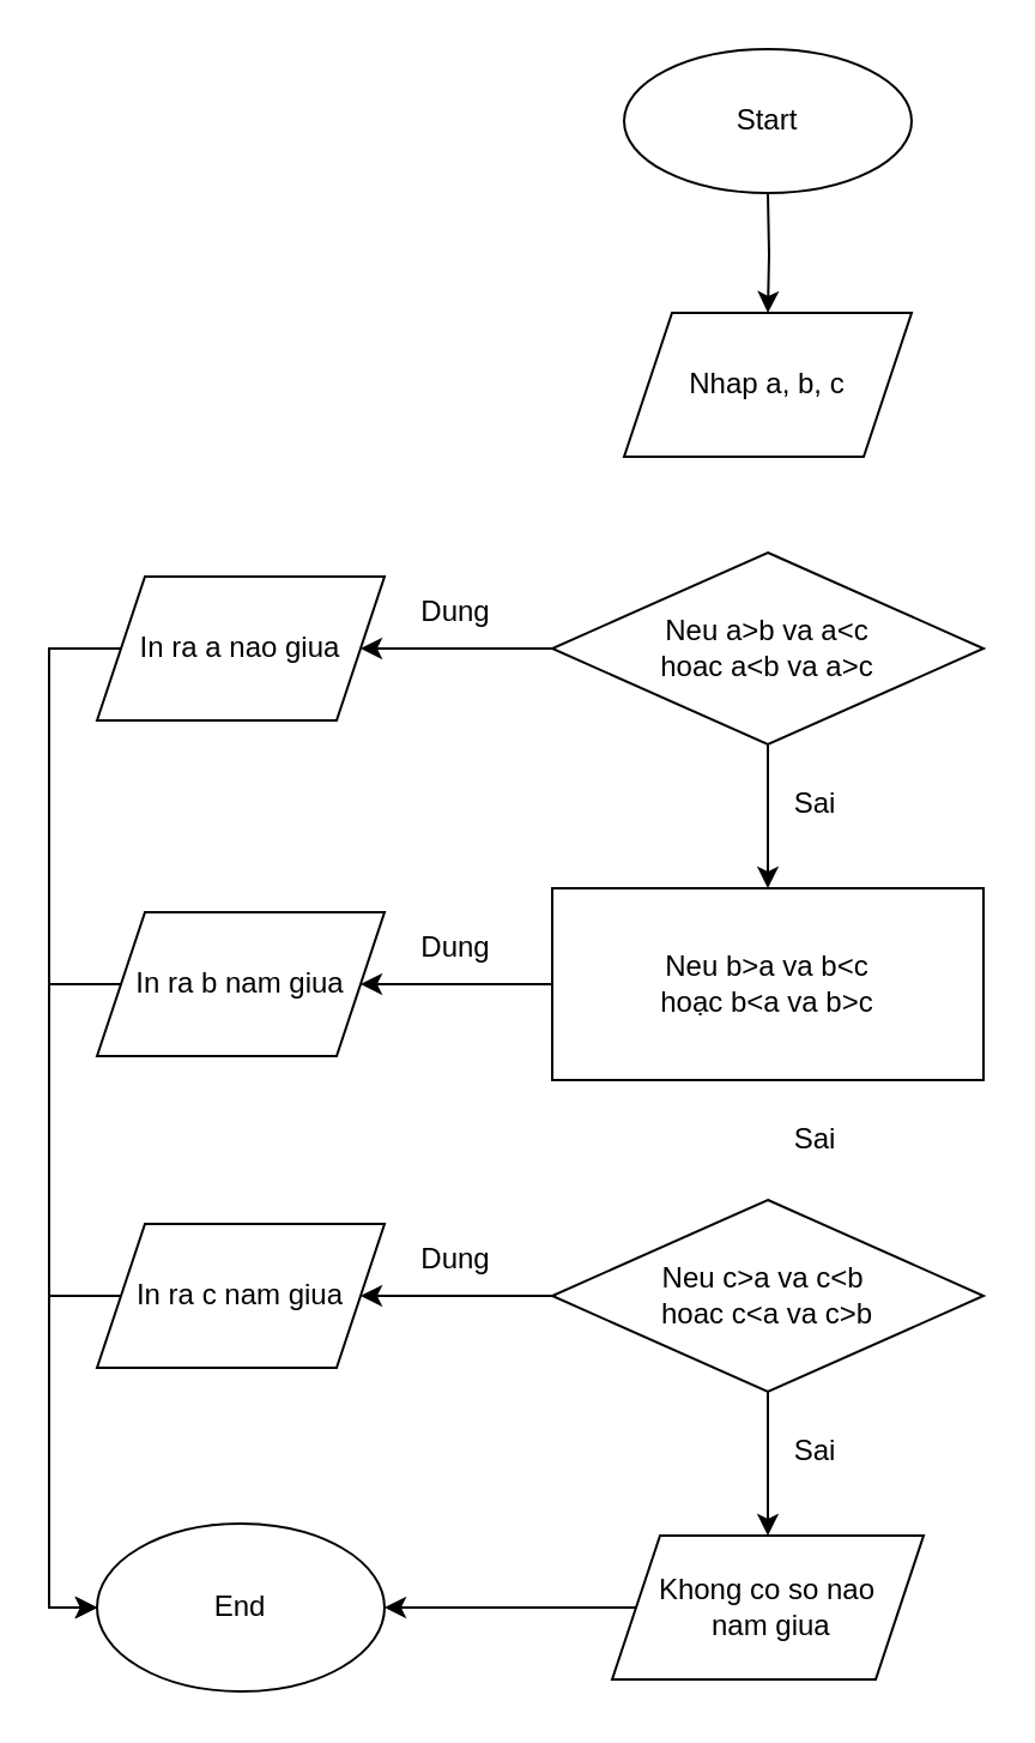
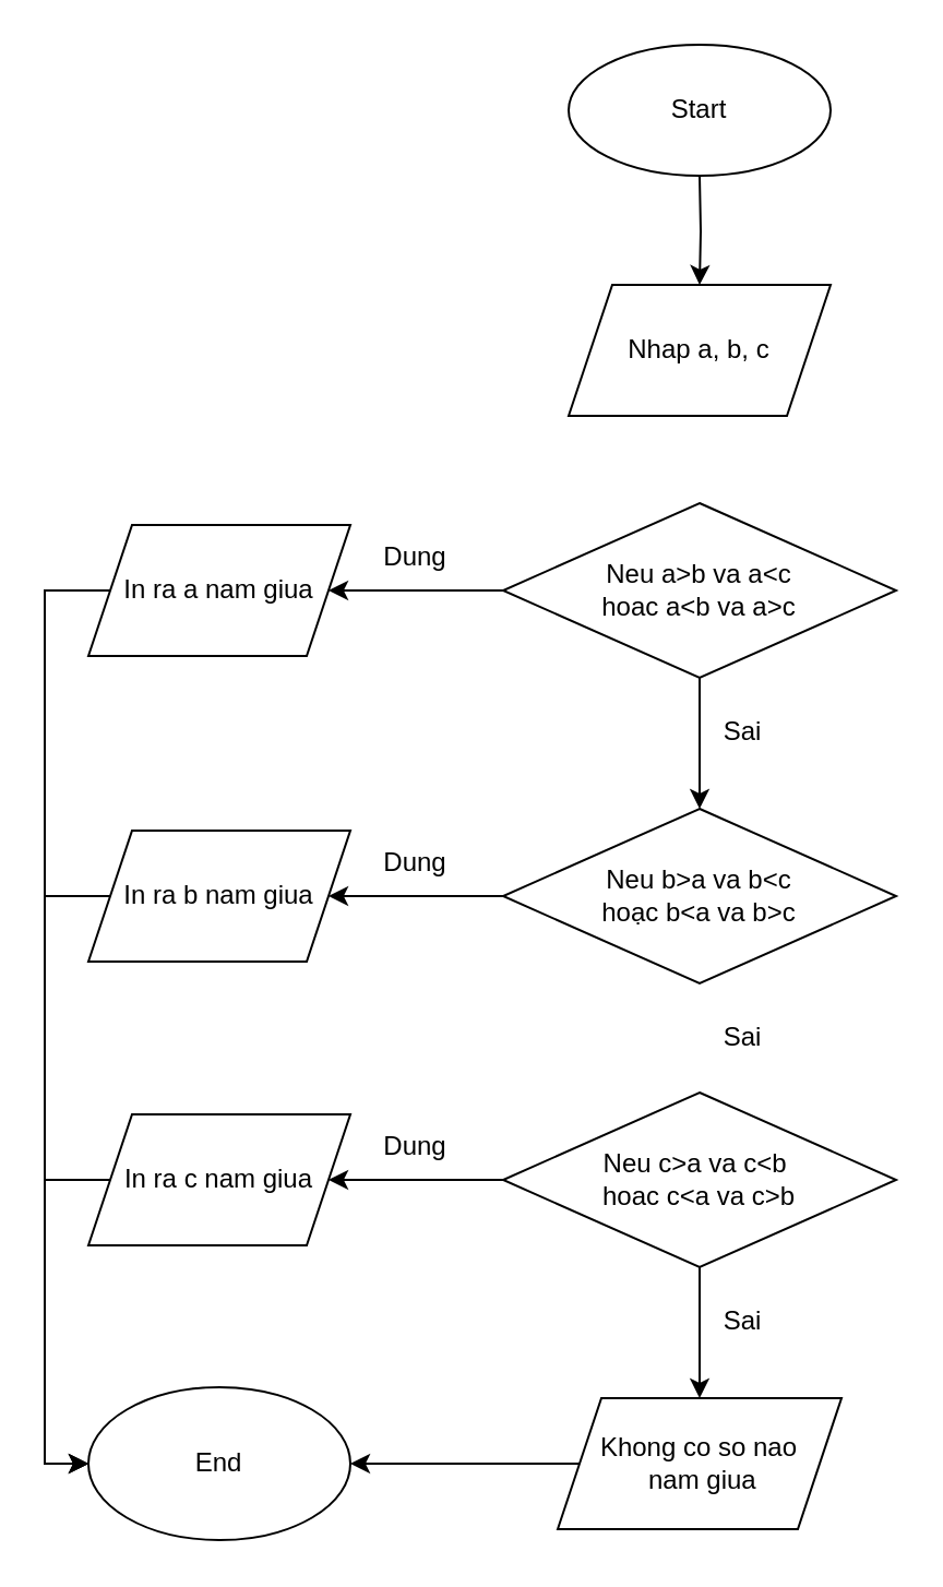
  <mxCell id="0" />
  <mxCell id="1" parent="0" />
  <mxCell id="2" value="" style="edgeStyle=orthogonalEdgeStyle;rounded=0;orthogonalLoop=1;jettySize=auto;html=1;" parent="1" target="3" edge="1"><mxGeometry relative="1" as="geometry"><mxPoint x="320" y="80" as="sourcePoint" /></mxGeometry></mxCell>
  <mxCell id="3" value="Nhap a, b, c" style="shape=parallelogram;perimeter=parallelogramPerimeter;whiteSpace=wrap;html=1;fixedSize=1;" parent="1" vertex="1"><mxGeometry x="260" y="130" width="120" height="60" as="geometry" /></mxCell>
  <mxCell id="4" value="" style="edgeStyle=orthogonalEdgeStyle;rounded=0;orthogonalLoop=1;jettySize=auto;html=1;" parent="1" source="6" edge="1"><mxGeometry relative="1" as="geometry"><mxPoint x="150" y="270" as="targetPoint" /></mxGeometry></mxCell>
  <mxCell id="5" value="" style="edgeStyle=orthogonalEdgeStyle;rounded=0;orthogonalLoop=1;jettySize=auto;html=1;" parent="1" source="6" target="8" edge="1"><mxGeometry relative="1" as="geometry" /></mxCell>
  <mxCell id="6" value="Neu a&amp;gt;b va a&amp;lt;c&lt;div&gt;hoac a&amp;lt;b va a&amp;gt;c&lt;/div&gt;" style="rhombus;whiteSpace=wrap;html=1;" parent="1" vertex="1"><mxGeometry x="230" y="230" width="180" height="80" as="geometry" /></mxCell>
  <mxCell id="7" value="" style="edgeStyle=orthogonalEdgeStyle;rounded=0;orthogonalLoop=1;jettySize=auto;html=1;" parent="1" source="8" edge="1"><mxGeometry relative="1" as="geometry"><mxPoint x="150" y="410" as="targetPoint" /></mxGeometry></mxCell>
- <mxCell id="8" value="Neu b&amp;gt;a va b&amp;lt;c&lt;div&gt;hoạc b&amp;lt;a va b&amp;gt;c&lt;/div&gt;" style="whiteSpace=wrap;html=1;rounded=0;" parent="1" vertex="1"><mxGeometry x="230" y="370" width="180" height="80" as="geometry" /></mxCell>
+ <mxCell id="8" value="Neu b&amp;gt;a va b&amp;lt;c&lt;div&gt;hoạc b&amp;lt;a va b&amp;gt;c&lt;/div&gt;" style="rhombus;whiteSpace=wrap;html=1;" parent="1" vertex="1"><mxGeometry x="230" y="370" width="180" height="80" as="geometry" /></mxCell>
  <mxCell id="9" value="Dung" style="text;html=1;align=center;verticalAlign=middle;whiteSpace=wrap;rounded=0;" parent="1" vertex="1"><mxGeometry x="160" y="240" width="60" height="30" as="geometry" /></mxCell>
  <mxCell id="10" value="Sai" style="text;html=1;align=center;verticalAlign=middle;whiteSpace=wrap;rounded=0;" parent="1" vertex="1"><mxGeometry x="310" y="320" width="60" height="30" as="geometry" /></mxCell>
  <mxCell id="11" value="" style="edgeStyle=orthogonalEdgeStyle;rounded=0;orthogonalLoop=1;jettySize=auto;html=1;entryX=1;entryY=0.5;entryDx=0;entryDy=0;" parent="1" source="13" target="23" edge="1"><mxGeometry relative="1" as="geometry"><mxPoint x="150" y="540" as="targetPoint" /></mxGeometry></mxCell>
  <mxCell id="12" value="" style="edgeStyle=orthogonalEdgeStyle;rounded=0;orthogonalLoop=1;jettySize=auto;html=1;" parent="1" source="13" edge="1"><mxGeometry relative="1" as="geometry"><mxPoint x="320" y="640" as="targetPoint" /></mxGeometry></mxCell>
  <mxCell id="13" value="Neu c&amp;gt;a va c&amp;lt;b&amp;nbsp;&lt;div&gt;hoac c&amp;lt;a va c&amp;gt;b&lt;/div&gt;" style="rhombus;whiteSpace=wrap;html=1;" parent="1" vertex="1"><mxGeometry x="230" y="500" width="180" height="80" as="geometry" /></mxCell>
  <mxCell id="14" value="Sai" style="text;html=1;align=center;verticalAlign=middle;whiteSpace=wrap;rounded=0;" parent="1" vertex="1"><mxGeometry x="310" y="460" width="60" height="30" as="geometry" /></mxCell>
  <mxCell id="15" value="Dung" style="text;html=1;align=center;verticalAlign=middle;whiteSpace=wrap;rounded=0;" parent="1" vertex="1"><mxGeometry x="160" y="380" width="60" height="30" as="geometry" /></mxCell>
  <mxCell id="16" value="Dung" style="text;html=1;align=center;verticalAlign=middle;whiteSpace=wrap;rounded=0;" parent="1" vertex="1"><mxGeometry x="160" y="510" width="60" height="30" as="geometry" /></mxCell>
  <mxCell id="17" value="Sai" style="text;html=1;align=center;verticalAlign=middle;whiteSpace=wrap;rounded=0;" parent="1" vertex="1"><mxGeometry x="310" y="590" width="60" height="30" as="geometry" /></mxCell>
  <mxCell id="18" value="" style="edgeStyle=orthogonalEdgeStyle;rounded=0;orthogonalLoop=1;jettySize=auto;html=1;fontFamily=Helvetica;fontSize=12;fontColor=default;" parent="1" source="19" edge="1"><mxGeometry relative="1" as="geometry"><mxPoint x="160" y="670" as="targetPoint" /></mxGeometry></mxCell>
  <mxCell id="19" value="Khong co so nao&lt;div&gt;&amp;nbsp;nam giua&lt;/div&gt;" style="shape=parallelogram;perimeter=parallelogramPerimeter;whiteSpace=wrap;html=1;fixedSize=1;" parent="1" vertex="1"><mxGeometry x="255" y="640" width="130" height="60" as="geometry" /></mxCell>
- <mxCell id="20" value="In ra a nao giua" style="shape=parallelogram;perimeter=parallelogramPerimeter;whiteSpace=wrap;html=1;fixedSize=1;strokeColor=default;align=center;verticalAlign=middle;fontFamily=Helvetica;fontSize=12;fontColor=default;fillColor=default;" parent="1" vertex="1"><mxGeometry y="240" width="120" height="60" as="geometry" x="40" /></mxCell>
+ <mxCell id="20" value="In ra a nam giua" style="shape=parallelogram;perimeter=parallelogramPerimeter;whiteSpace=wrap;html=1;fixedSize=1;strokeColor=default;align=center;verticalAlign=middle;fontFamily=Helvetica;fontSize=12;fontColor=default;fillColor=default;" parent="1" vertex="1"><mxGeometry y="240" width="120" height="60" as="geometry" x="40" /></mxCell>
  <mxCell id="21" value="" style="edgeStyle=orthogonalEdgeStyle;rounded=0;orthogonalLoop=1;jettySize=auto;html=1;fontFamily=Helvetica;fontSize=12;fontColor=default;entryX=0;entryY=0.5;entryDx=0;entryDy=0;" parent="1" source="22" edge="1"><mxGeometry relative="1" as="geometry"><mxPoint y="670" as="targetPoint" x="40" /><Array as="points"><mxPoint x="20" y="410" /><mxPoint x="20" y="670" /></Array></mxGeometry></mxCell>
  <mxCell id="22" value="In ra b nam giua" style="shape=parallelogram;perimeter=parallelogramPerimeter;whiteSpace=wrap;html=1;fixedSize=1;strokeColor=default;align=center;verticalAlign=middle;fontFamily=Helvetica;fontSize=12;fontColor=default;fillColor=default;" parent="1" vertex="1"><mxGeometry y="380" width="120" height="60" as="geometry" x="40" /></mxCell>
  <mxCell id="23" value="In ra c nam giua" style="shape=parallelogram;perimeter=parallelogramPerimeter;whiteSpace=wrap;html=1;fixedSize=1;strokeColor=default;align=center;verticalAlign=middle;fontFamily=Helvetica;fontSize=12;fontColor=default;fillColor=default;" parent="1" vertex="1"><mxGeometry y="510" width="120" height="60" as="geometry" x="40" /></mxCell>
  <mxCell id="24" value="" style="endArrow=classic;html=1;rounded=0;fontFamily=Helvetica;fontSize=12;fontColor=default;exitX=0;exitY=0.5;exitDx=0;exitDy=0;entryX=0;entryY=0.5;entryDx=0;entryDy=0;" parent="1" source="23" edge="1"><mxGeometry width="50" height="50" relative="1" as="geometry"><mxPoint x="370" y="510" as="sourcePoint" /><mxPoint y="670" as="targetPoint" x="40" /><Array as="points"><mxPoint x="20" y="540" /><mxPoint x="20" y="670" /></Array></mxGeometry></mxCell>
  <mxCell id="25" value="" style="endArrow=classic;html=1;rounded=0;fontFamily=Helvetica;fontSize=12;fontColor=default;entryX=0;entryY=0.5;entryDx=0;entryDy=0;exitX=0;exitY=0.5;exitDx=0;exitDy=0;" parent="1" source="20" edge="1"><mxGeometry width="50" height="50" relative="1" as="geometry"><mxPoint x="-40" y="360" as="sourcePoint" /><mxPoint y="670" as="targetPoint" x="40" /><Array as="points"><mxPoint x="20" y="270" /><mxPoint x="20" y="670" /></Array></mxGeometry></mxCell>
  <mxCell id="26" value="Start" style="ellipse;whiteSpace=wrap;html=1;" vertex="1" parent="1"><mxGeometry x="260" y="20" width="120" height="60" as="geometry" /></mxCell>
  <mxCell id="27" value="End" style="ellipse;whiteSpace=wrap;html=1;" vertex="1" parent="1"><mxGeometry y="635" width="120" height="70" as="geometry" x="40" /></mxCell>
